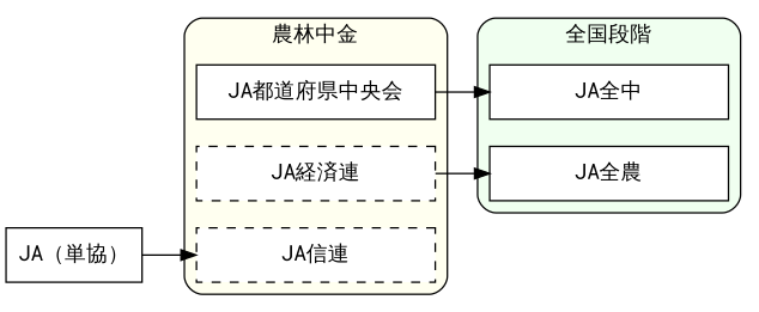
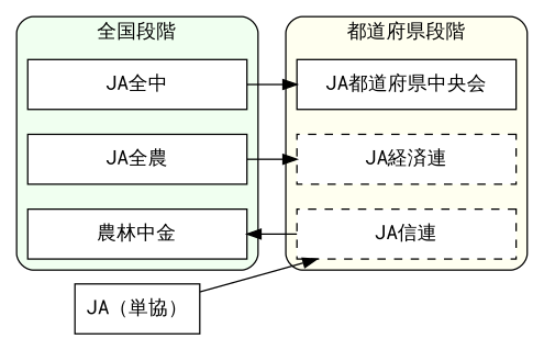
  digraph {
    fontname="Roboto Mono"
    rankdir=LR
    node [fillcolor=white fixedsize=false fontname="Roboto Mono" shape=box style=filled]
    edge [fontname="Roboto Mono"]
    "JA都道府県中央会" [width=2.2]
    "JA経済連" [style="dashed,filled" width=2.2]
    "JA信連" [style="dashed,filled" width=2.2]
    "JA全農" [width=2.2]
+   "農林中金" [width=2.2]
    "JA全中" [width=2.2]
    "JA（単協）"
    subgraph cluster_1 {
      bgcolor=ivory
-     label="農林中金"
+     label="都道府県段階"
      style=rounded
      subgraph sub_2 {
        bgcolor=ivory
        label="都道府県段階"
        rank=same
        style=rounded
        "JA都道府県中央会"
        "JA経済連"
        "JA信連"
      }
    }
    subgraph cluster_3 {
      bgcolor=honeydew
      label="全国段階"
      style=rounded
      subgraph sub_4 {
        bgcolor=honeydew
        label="全国段階"
        rank=same
        style=rounded
        "JA全農"
+       "農林中金"
        "JA全中"
      }
    }
-   "JA都道府県中央会" -> "JA全中"
+   "JA全中" -> "JA都道府県中央会"
    "JA経済連" -> "JA都道府県中央会" [constraint=true style=invis]
-   "JA経済連" -> "JA全農"
+   "JA全農" -> "JA経済連"
    "JA信連" -> "JA経済連" [constraint=true style=invis]
+   "JA信連" -> "農林中金"
    "JA全農" -> "JA全中" [constraint=false style=invis]
+   "農林中金" -> "JA全農" [constraint=false style=invis]
    "JA（単協）" -> "JA信連"
  }
